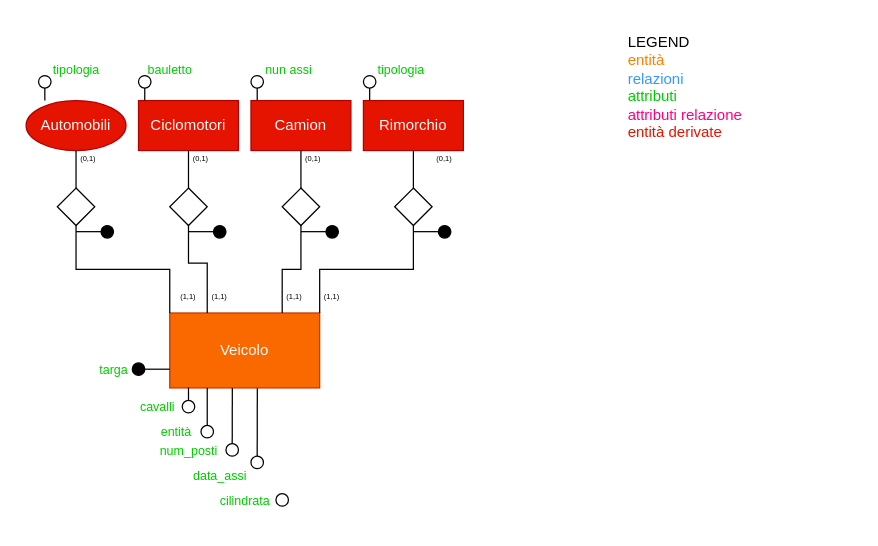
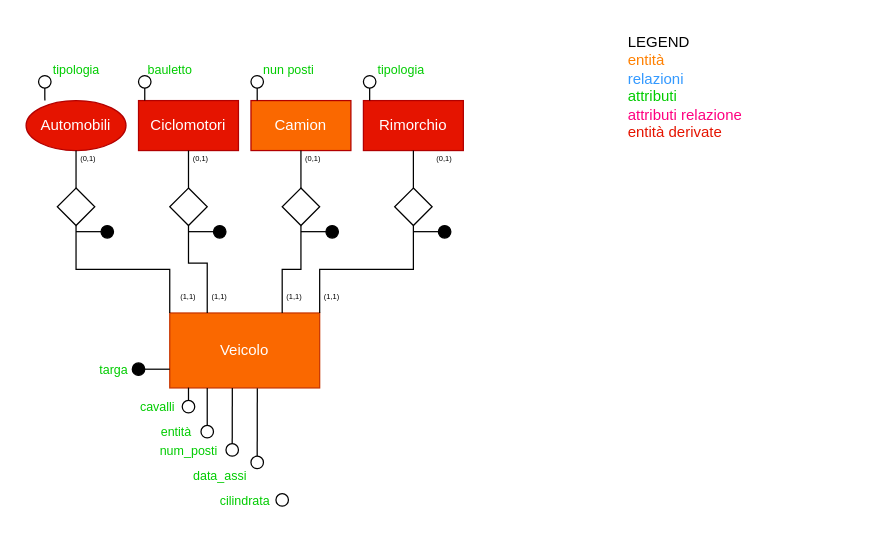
  <mxCell id="0" />
  <mxCell id="1" parent="0" />
  <mxCell id="2" value="Veicolo" style="rounded=0;whiteSpace=wrap;html=1;fillColor=#fa6800;strokeColor=#C73500;fontColor=#FFFFFF;" parent="1" vertex="1"><mxGeometry x="135" y="250" width="120" height="60" as="geometry" /></mxCell>
  <mxCell id="3" value="Automobili" style="ellipse;whiteSpace=wrap;html=1;fillColor=#e51400;strokeColor=#B20000;fontColor=#ffffff;" parent="1" vertex="1"><mxGeometry x="20" y="80" width="80" height="40" as="geometry" /></mxCell>
  <mxCell id="4" value="Ciclomotori" style="rounded=0;whiteSpace=wrap;html=1;fillColor=#e51400;strokeColor=#B20000;fontColor=#ffffff;" parent="1" vertex="1"><mxGeometry x="110" y="80" width="80" height="40" as="geometry" /></mxCell>
- <mxCell id="5" value="Camion" style="rounded=0;whiteSpace=wrap;html=1;fillColor=#e51400;strokeColor=#B20000;fontColor=#ffffff;" parent="1" vertex="1"><mxGeometry x="200" y="80" width="80" height="40" as="geometry" /></mxCell>
+ <mxCell id="5" value="Camion" style="rounded=0;whiteSpace=wrap;html=1;fillColor=#fa6800;strokeColor=#B20000;fontColor=#ffffff;" parent="1" vertex="1"><mxGeometry x="200" y="80" width="80" height="40" as="geometry" /></mxCell>
  <mxCell id="6" value="Rimorchio" style="rounded=0;whiteSpace=wrap;html=1;fillColor=#E51400;strokeColor=#B20000;fontColor=#ffffff;" parent="1" vertex="1"><mxGeometry x="290" y="80" width="80" height="40" as="geometry" /></mxCell>
  <mxCell id="7" value="&lt;span&gt;targa&lt;/span&gt;" style="text;html=1;align=center;verticalAlign=middle;resizable=0;points=[];autosize=1;fontSize=10;fontColor=#00CC00;labelBorderColor=none;" parent="1" vertex="1"><mxGeometry x="65" y="280" width="50" height="30" as="geometry" /></mxCell>
  <mxCell id="8" value="&lt;span&gt;num_posti&lt;/span&gt;" style="text;html=1;align=center;verticalAlign=middle;resizable=0;points=[];autosize=1;fontSize=10;fontColor=#00CC00;labelBorderColor=none;" parent="1" vertex="1"><mxGeometry x="115" y="344.64" width="70" height="30" as="geometry" /></mxCell>
  <mxCell id="9" value="&lt;span&gt;entità&lt;/span&gt;" style="text;html=1;align=center;verticalAlign=middle;resizable=0;points=[];autosize=1;fontSize=10;fontColor=#00CC00;labelBorderColor=none;" parent="1" vertex="1"><mxGeometry x="110" y="330" width="60" height="30" as="geometry" /></mxCell>
  <mxCell id="10" value="&lt;span&gt;cavalli&lt;/span&gt;" style="text;html=1;align=center;verticalAlign=middle;resizable=0;points=[];autosize=1;fontSize=10;fontColor=#00CC00;labelBorderColor=none;" parent="1" vertex="1"><mxGeometry x="100" y="310" width="50" height="30" as="geometry" /></mxCell>
  <mxCell id="11" value="&lt;span&gt;cilindrata&lt;/span&gt;" style="text;html=1;align=center;verticalAlign=middle;resizable=0;points=[];autosize=1;fontSize=10;fontColor=#00CC00;labelBorderColor=none;" parent="1" vertex="1"><mxGeometry x="165" y="384.64" width="60" height="30" as="geometry" /></mxCell>
  <mxCell id="12" value="&lt;span&gt;data_assi&lt;/span&gt;" style="text;html=1;align=center;verticalAlign=middle;resizable=0;points=[];autosize=1;strokeColor=none;fillColor=none;fontSize=10;fontColor=#00CC00;" parent="1" vertex="1"><mxGeometry x="140" y="364.64" width="70" height="30" as="geometry" /></mxCell>
  <mxCell id="13" value="&lt;div&gt;LEGEND&lt;/div&gt;&lt;div&gt;&lt;font color=&quot;#ff8000&quot;&gt;entità&lt;/font&gt;&lt;/div&gt;&lt;div&gt;&lt;font color=&quot;#3399ff&quot;&gt;relazioni&lt;/font&gt;&lt;/div&gt;&lt;div&gt;&lt;font color=&quot;#00cc00&quot;&gt;attributi&lt;/font&gt;&lt;/div&gt;&lt;div&gt;&lt;font color=&quot;#ff0080&quot;&gt;attributi relazione&lt;/font&gt;&lt;br&gt;&lt;/div&gt;&lt;div&gt;&lt;font color=&quot;#e51400&quot;&gt;entità derivate&lt;/font&gt;&lt;br&gt;&lt;/div&gt;" style="text;html=1;whiteSpace=wrap;overflow=hidden;rounded=0;" parent="1" vertex="1"><mxGeometry x="500" width="180" height="120" as="geometry" y="20" /></mxCell>
  <mxCell id="14" value="" style="rhombus;whiteSpace=wrap;html=1;" vertex="1" parent="1"><mxGeometry x="45" y="150" width="30" height="30" as="geometry" /></mxCell>
  <mxCell id="15" value="" style="rhombus;whiteSpace=wrap;html=1;" vertex="1" parent="1"><mxGeometry x="135" y="150" width="30" height="30" as="geometry" /></mxCell>
  <mxCell id="16" value="" style="rhombus;whiteSpace=wrap;html=1;" vertex="1" parent="1"><mxGeometry x="225" y="150" width="30" height="30" as="geometry" /></mxCell>
  <mxCell id="17" value="" style="rhombus;whiteSpace=wrap;html=1;" vertex="1" parent="1"><mxGeometry x="315" y="150" width="30" height="30" as="geometry" /></mxCell>
  <mxCell id="18" value="" style="endArrow=none;html=1;rounded=0;entryX=0.5;entryY=1;entryDx=0;entryDy=0;exitX=0.5;exitY=0;exitDx=0;exitDy=0;" edge="1" parent="1" source="14" target="3"><mxGeometry width="50" height="50" relative="1" as="geometry"><mxPoint x="-50" y="180" as="sourcePoint" /><mxPoint x="0" y="130" as="targetPoint" /></mxGeometry></mxCell>
  <mxCell id="19" value="" style="endArrow=none;html=1;rounded=0;entryX=0.5;entryY=1;entryDx=0;entryDy=0;exitX=0.5;exitY=0;exitDx=0;exitDy=0;" edge="1" parent="1" source="15" target="4"><mxGeometry width="50" height="50" relative="1" as="geometry"><mxPoint x="80" y="180" as="sourcePoint" /><mxPoint x="130" y="130" as="targetPoint" /></mxGeometry></mxCell>
  <mxCell id="20" value="" style="endArrow=none;html=1;rounded=0;entryX=0.5;entryY=1;entryDx=0;entryDy=0;exitX=0.5;exitY=0;exitDx=0;exitDy=0;" edge="1" parent="1" source="16" target="5"><mxGeometry width="50" height="50" relative="1" as="geometry"><mxPoint x="200" y="180" as="sourcePoint" /><mxPoint x="250" y="130" as="targetPoint" /></mxGeometry></mxCell>
  <mxCell id="21" value="" style="endArrow=none;html=1;rounded=0;entryX=0.5;entryY=1;entryDx=0;entryDy=0;exitX=0.5;exitY=0;exitDx=0;exitDy=0;" edge="1" parent="1" source="17" target="6"><mxGeometry width="50" height="50" relative="1" as="geometry"><mxPoint x="300" y="180" as="sourcePoint" /><mxPoint x="350" y="130" as="targetPoint" /></mxGeometry></mxCell>
  <mxCell id="22" value="" style="endArrow=none;html=1;rounded=0;edgeStyle=orthogonalEdgeStyle;entryX=0.5;entryY=1;entryDx=0;entryDy=0;exitX=0;exitY=0;exitDx=0;exitDy=0;" edge="1" parent="1" source="2" target="14"><mxGeometry width="50" height="50" relative="1" as="geometry"><mxPoint x="10" y="250" as="sourcePoint" /><mxPoint x="60" y="200" as="targetPoint" /></mxGeometry></mxCell>
  <mxCell id="23" value="" style="endArrow=none;html=1;rounded=0;edgeStyle=orthogonalEdgeStyle;entryX=0.5;entryY=1;entryDx=0;entryDy=0;exitX=0.25;exitY=0;exitDx=0;exitDy=0;" edge="1" parent="1" source="2" target="15"><mxGeometry width="50" height="50" relative="1" as="geometry"><mxPoint x="110" y="240" as="sourcePoint" /><mxPoint x="160" y="190" as="targetPoint" /><Array as="points"><mxPoint x="165" y="210" /><mxPoint x="150" y="210" /></Array></mxGeometry></mxCell>
  <mxCell id="24" value="" style="endArrow=none;html=1;rounded=0;edgeStyle=orthogonalEdgeStyle;entryX=0.5;entryY=1;entryDx=0;entryDy=0;exitX=0.75;exitY=0;exitDx=0;exitDy=0;" edge="1" parent="1" source="2" target="16"><mxGeometry width="50" height="50" relative="1" as="geometry"><mxPoint x="230" y="240" as="sourcePoint" /><mxPoint x="280" y="190" as="targetPoint" /></mxGeometry></mxCell>
  <mxCell id="25" value="" style="endArrow=none;html=1;rounded=0;edgeStyle=orthogonalEdgeStyle;entryX=0.5;entryY=1;entryDx=0;entryDy=0;exitX=1;exitY=0;exitDx=0;exitDy=0;" edge="1" parent="1" source="2" target="17"><mxGeometry width="50" height="50" relative="1" as="geometry"><mxPoint x="310" y="240" as="sourcePoint" /><mxPoint x="360" y="190" as="targetPoint" /></mxGeometry></mxCell>
  <mxCell id="26" value="bauletto" style="text;html=1;align=center;verticalAlign=middle;resizable=0;points=[];autosize=1;fontSize=10;fontColor=#00CC00;labelBorderColor=none;" vertex="1" parent="1"><mxGeometry x="105" y="40" width="60" height="30" as="geometry" /></mxCell>
  <mxCell id="27" value="" style="endArrow=none;html=1;rounded=0;" edge="1" parent="1"><mxGeometry width="50" height="50" relative="1" as="geometry"><mxPoint x="60" y="184.92" as="sourcePoint" /><mxPoint x="80" y="184.92" as="targetPoint" /><Array as="points"><mxPoint x="80" y="184.92" /></Array></mxGeometry></mxCell>
  <mxCell id="28" value="" style="ellipse;whiteSpace=wrap;html=1;aspect=fixed;fillColor=#000000;" vertex="1" parent="1"><mxGeometry x="80" y="180" width="10" height="10" as="geometry" /></mxCell>
  <mxCell id="29" value="&lt;font style=&quot;font-size: 6px;&quot;&gt;(1,1)&lt;br&gt;&lt;/font&gt;" style="text;html=1;align=center;verticalAlign=middle;whiteSpace=wrap;rounded=0;" vertex="1" parent="1"><mxGeometry x="145" y="230" width="10" height="10" as="geometry" /></mxCell>
  <mxCell id="30" value="&lt;font style=&quot;font-size: 6px;&quot;&gt;(0,1)&lt;br&gt;&lt;/font&gt;" style="text;html=1;align=center;verticalAlign=middle;whiteSpace=wrap;rounded=0;" vertex="1" parent="1"><mxGeometry x="65" y="120" width="10" height="10" as="geometry" /></mxCell>
  <mxCell id="31" value="&lt;font style=&quot;font-size: 6px;&quot;&gt;(0,1)&lt;br&gt;&lt;/font&gt;" style="text;html=1;align=center;verticalAlign=middle;whiteSpace=wrap;rounded=0;" vertex="1" parent="1"><mxGeometry x="155" y="120" width="10" height="10" as="geometry" /></mxCell>
  <mxCell id="32" value="&lt;font style=&quot;font-size: 6px;&quot;&gt;(0,1)&lt;br&gt;&lt;/font&gt;" style="text;html=1;align=center;verticalAlign=middle;whiteSpace=wrap;rounded=0;" vertex="1" parent="1"><mxGeometry x="245" y="120" width="10" height="10" as="geometry" /></mxCell>
  <mxCell id="33" value="&lt;font style=&quot;font-size: 6px;&quot;&gt;(0,1)&lt;br&gt;&lt;/font&gt;" style="text;html=1;align=center;verticalAlign=middle;whiteSpace=wrap;rounded=0;" vertex="1" parent="1"><mxGeometry x="350" y="120" width="10" height="10" as="geometry" /></mxCell>
  <mxCell id="34" value="" style="endArrow=none;html=1;rounded=0;" edge="1" parent="1"><mxGeometry width="50" height="50" relative="1" as="geometry"><mxPoint x="150" y="184.92" as="sourcePoint" /><mxPoint x="170" y="184.92" as="targetPoint" /><Array as="points"><mxPoint x="170" y="184.92" /></Array></mxGeometry></mxCell>
  <mxCell id="35" value="" style="ellipse;whiteSpace=wrap;html=1;aspect=fixed;fillColor=#000000;" vertex="1" parent="1"><mxGeometry x="170" y="180" width="10" height="10" as="geometry" /></mxCell>
  <mxCell id="36" value="" style="endArrow=none;html=1;rounded=0;" edge="1" parent="1"><mxGeometry width="50" height="50" relative="1" as="geometry"><mxPoint x="240" y="184.92" as="sourcePoint" /><mxPoint x="260" y="184.92" as="targetPoint" /><Array as="points"><mxPoint x="260" y="184.92" /></Array></mxGeometry></mxCell>
  <mxCell id="37" value="" style="ellipse;whiteSpace=wrap;html=1;aspect=fixed;fillColor=#000000;" vertex="1" parent="1"><mxGeometry x="260" y="180" width="10" height="10" as="geometry" /></mxCell>
  <mxCell id="38" value="" style="endArrow=none;html=1;rounded=0;" edge="1" parent="1"><mxGeometry width="50" height="50" relative="1" as="geometry"><mxPoint x="330" y="184.92" as="sourcePoint" /><mxPoint x="350" y="184.92" as="targetPoint" /><Array as="points"><mxPoint x="350" y="184.92" /></Array></mxGeometry></mxCell>
  <mxCell id="39" value="" style="ellipse;whiteSpace=wrap;html=1;aspect=fixed;fillColor=#000000;" vertex="1" parent="1"><mxGeometry x="350" y="180" width="10" height="10" as="geometry" /></mxCell>
  <mxCell id="40" value="&lt;font style=&quot;font-size: 6px;&quot;&gt;(1,1)&lt;br&gt;&lt;/font&gt;" style="text;html=1;align=center;verticalAlign=middle;whiteSpace=wrap;rounded=0;" vertex="1" parent="1"><mxGeometry x="170" y="230" width="10" height="10" as="geometry" /></mxCell>
  <mxCell id="41" value="&lt;font style=&quot;font-size: 6px;&quot;&gt;(1,1)&lt;br&gt;&lt;/font&gt;" style="text;html=1;align=center;verticalAlign=middle;whiteSpace=wrap;rounded=0;" vertex="1" parent="1"><mxGeometry x="230" y="230" width="10" height="10" as="geometry" /></mxCell>
  <mxCell id="42" value="&lt;font style=&quot;font-size: 6px;&quot;&gt;(1,1)&lt;br&gt;&lt;/font&gt;" style="text;html=1;align=center;verticalAlign=middle;whiteSpace=wrap;rounded=0;" vertex="1" parent="1"><mxGeometry x="260" y="230" width="10" height="10" as="geometry" /></mxCell>
  <mxCell id="43" value="" style="ellipse;whiteSpace=wrap;html=1;aspect=fixed;fillColor=#FFFFFF;" vertex="1" parent="1"><mxGeometry x="30" y="60" width="10" height="10" as="geometry" /></mxCell>
  <mxCell id="44" value="" style="endArrow=none;html=1;rounded=0;entryX=0.5;entryY=1;entryDx=0;entryDy=0;exitX=0.188;exitY=-0.003;exitDx=0;exitDy=0;exitPerimeter=0;" edge="1" parent="1" source="3" target="43"><mxGeometry width="50" height="50" relative="1" as="geometry"><mxPoint x="-30" y="110" as="sourcePoint" /><mxPoint x="20" y="60" as="targetPoint" /></mxGeometry></mxCell>
  <mxCell id="45" value="" style="ellipse;whiteSpace=wrap;html=1;aspect=fixed;fillColor=#FFFFFF;" vertex="1" parent="1"><mxGeometry x="110" y="60" width="10" height="10" as="geometry" /></mxCell>
  <mxCell id="46" value="" style="endArrow=none;html=1;rounded=0;entryX=0.5;entryY=1;entryDx=0;entryDy=0;exitX=0.188;exitY=-0.003;exitDx=0;exitDy=0;exitPerimeter=0;" edge="1" parent="1" target="45"><mxGeometry width="50" height="50" relative="1" as="geometry"><mxPoint x="115" y="80" as="sourcePoint" /><mxPoint x="100" y="60" as="targetPoint" /></mxGeometry></mxCell>
  <mxCell id="47" value="" style="ellipse;whiteSpace=wrap;html=1;aspect=fixed;fillColor=#FFFFFF;" vertex="1" parent="1"><mxGeometry x="200" y="60" width="10" height="10" as="geometry" /></mxCell>
  <mxCell id="48" value="" style="endArrow=none;html=1;rounded=0;entryX=0.5;entryY=1;entryDx=0;entryDy=0;exitX=0.188;exitY=-0.003;exitDx=0;exitDy=0;exitPerimeter=0;" edge="1" parent="1" target="47"><mxGeometry width="50" height="50" relative="1" as="geometry"><mxPoint x="205" y="80" as="sourcePoint" /><mxPoint x="190" y="60" as="targetPoint" /></mxGeometry></mxCell>
  <mxCell id="49" value="" style="ellipse;whiteSpace=wrap;html=1;aspect=fixed;fillColor=#FFFFFF;" vertex="1" parent="1"><mxGeometry x="290" y="60" width="10" height="10" as="geometry" /></mxCell>
  <mxCell id="50" value="" style="endArrow=none;html=1;rounded=0;entryX=0.5;entryY=1;entryDx=0;entryDy=0;exitX=0.188;exitY=-0.003;exitDx=0;exitDy=0;exitPerimeter=0;" edge="1" parent="1" target="49"><mxGeometry width="50" height="50" relative="1" as="geometry"><mxPoint x="295" y="80" as="sourcePoint" /><mxPoint x="280" y="60" as="targetPoint" /></mxGeometry></mxCell>
  <mxCell id="51" value="" style="ellipse;whiteSpace=wrap;html=1;aspect=fixed;fillColor=#FFFFFF;" vertex="1" parent="1"><mxGeometry x="145" y="320" width="10" height="10" as="geometry" /></mxCell>
  <mxCell id="52" value="" style="endArrow=none;html=1;rounded=0;entryX=0.125;entryY=0.996;entryDx=0;entryDy=0;entryPerimeter=0;exitX=0.5;exitY=0;exitDx=0;exitDy=0;" edge="1" parent="1" source="51" target="2"><mxGeometry width="50" height="50" relative="1" as="geometry"><mxPoint x="90" y="370" as="sourcePoint" /><mxPoint x="140" y="320" as="targetPoint" /></mxGeometry></mxCell>
  <mxCell id="53" value="" style="ellipse;whiteSpace=wrap;html=1;aspect=fixed;fillColor=#FFFFFF;" vertex="1" parent="1"><mxGeometry x="160" y="340" width="10" height="10" as="geometry" /></mxCell>
  <mxCell id="54" value="" style="endArrow=none;html=1;rounded=0;entryX=0.25;entryY=1;entryDx=0;entryDy=0;exitX=0.5;exitY=0;exitDx=0;exitDy=0;" edge="1" parent="1" source="53" target="2"><mxGeometry width="50" height="50" relative="1" as="geometry"><mxPoint x="105" y="375" as="sourcePoint" /><mxPoint x="165" y="315" as="targetPoint" /></mxGeometry></mxCell>
  <mxCell id="55" value="" style="endArrow=none;html=1;rounded=0;entryX=0.334;entryY=1.006;entryDx=0;entryDy=0;exitX=0.5;exitY=0;exitDx=0;exitDy=0;entryPerimeter=0;" edge="1" parent="1" source="56"><mxGeometry width="50" height="50" relative="1" as="geometry"><mxPoint x="185" y="334.64" as="sourcePoint" /><mxPoint x="185.08" y="310" as="targetPoint" /></mxGeometry></mxCell>
  <mxCell id="56" value="" style="ellipse;whiteSpace=wrap;html=1;aspect=fixed;fillColor=#FFFFFF;" vertex="1" parent="1"><mxGeometry x="180" y="354.64" width="10" height="10" as="geometry" /></mxCell>
  <mxCell id="57" value="" style="endArrow=none;html=1;rounded=0;entryX=0.584;entryY=1.005;entryDx=0;entryDy=0;exitX=0.5;exitY=0;exitDx=0;exitDy=0;entryPerimeter=0;" edge="1" parent="1" source="58" target="2"><mxGeometry width="50" height="50" relative="1" as="geometry"><mxPoint x="205" y="344.64" as="sourcePoint" /><mxPoint x="205.08" y="320" as="targetPoint" /></mxGeometry></mxCell>
  <mxCell id="58" value="" style="ellipse;whiteSpace=wrap;html=1;aspect=fixed;fillColor=#FFFFFF;" vertex="1" parent="1"><mxGeometry x="200" y="364.64" width="10" height="10" as="geometry" /></mxCell>
  <mxCell id="59" value="" style="ellipse;whiteSpace=wrap;html=1;aspect=fixed;fillColor=#000000;" vertex="1" parent="1"><mxGeometry x="105" y="290" width="10" height="10" as="geometry" /></mxCell>
  <mxCell id="60" value="" style="endArrow=none;html=1;rounded=0;exitX=1;exitY=0.5;exitDx=0;exitDy=0;entryX=0;entryY=0.75;entryDx=0;entryDy=0;" edge="1" parent="1" source="59" target="2"><mxGeometry width="50" height="50" relative="1" as="geometry"><mxPoint x="80" y="340" as="sourcePoint" /><mxPoint x="130" y="290" as="targetPoint" /></mxGeometry></mxCell>
  <mxCell id="61" value="" style="ellipse;whiteSpace=wrap;html=1;aspect=fixed;fillColor=#FFFFFF;" vertex="1" parent="1"><mxGeometry x="220" y="394.64" width="10" height="10" as="geometry" /></mxCell>
- <mxCell id="62" value="nun assi" style="text;html=1;align=center;verticalAlign=middle;resizable=0;points=[];autosize=1;fontSize=10;fontColor=#00CC00;labelBorderColor=none;" vertex="1" parent="1"><mxGeometry x="200" y="40" width="60" height="30" as="geometry" /></mxCell>
+ <mxCell id="62" value="nun posti" style="text;html=1;align=center;verticalAlign=middle;resizable=0;points=[];autosize=1;fontSize=10;fontColor=#00CC00;labelBorderColor=none;" vertex="1" parent="1"><mxGeometry x="200" y="40" width="60" height="30" as="geometry" /></mxCell>
  <mxCell id="63" value="tipologia" style="text;html=1;align=center;verticalAlign=middle;resizable=0;points=[];autosize=1;fontSize=10;fontColor=#00CC00;labelBorderColor=none;" vertex="1" parent="1"><mxGeometry x="285" y="40" width="70" height="30" as="geometry" /></mxCell>
  <mxCell id="64" value="tipologia" style="text;html=1;align=center;verticalAlign=middle;resizable=0;points=[];autosize=1;fontSize=10;fontColor=#00CC00;labelBorderColor=none;" vertex="1" parent="1"><mxGeometry x="25" y="40" width="70" height="30" as="geometry" /></mxCell>
